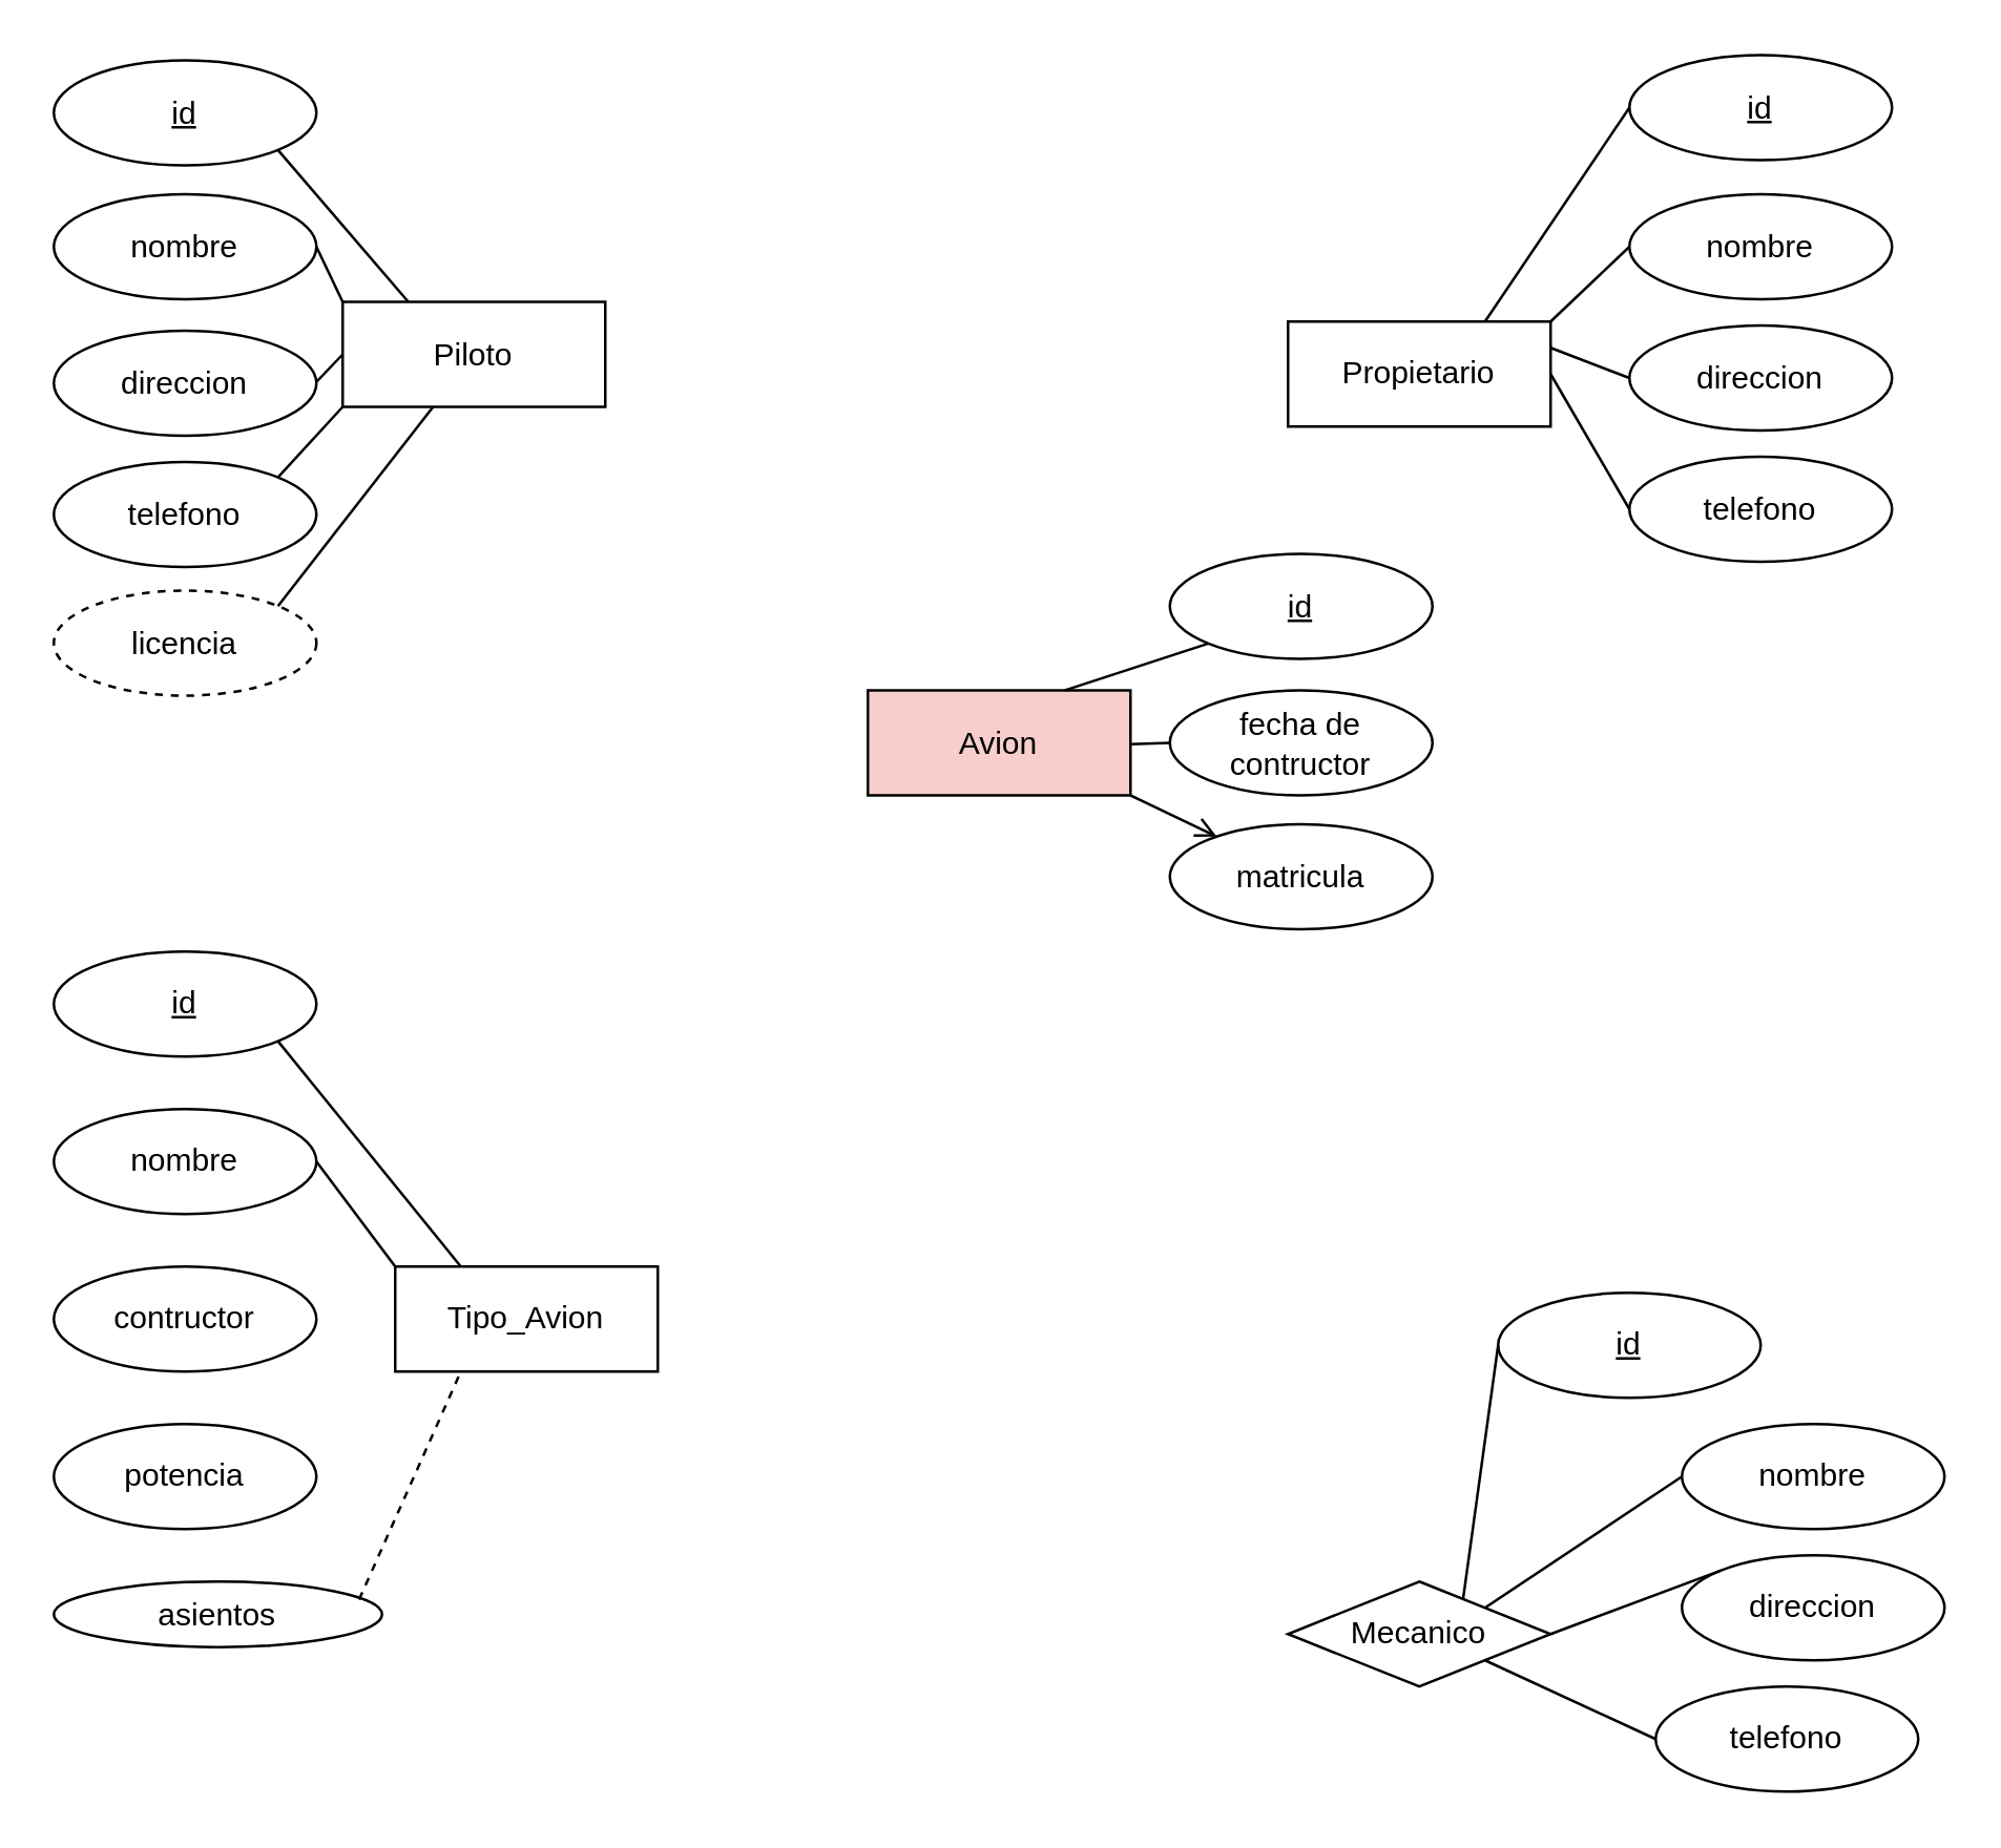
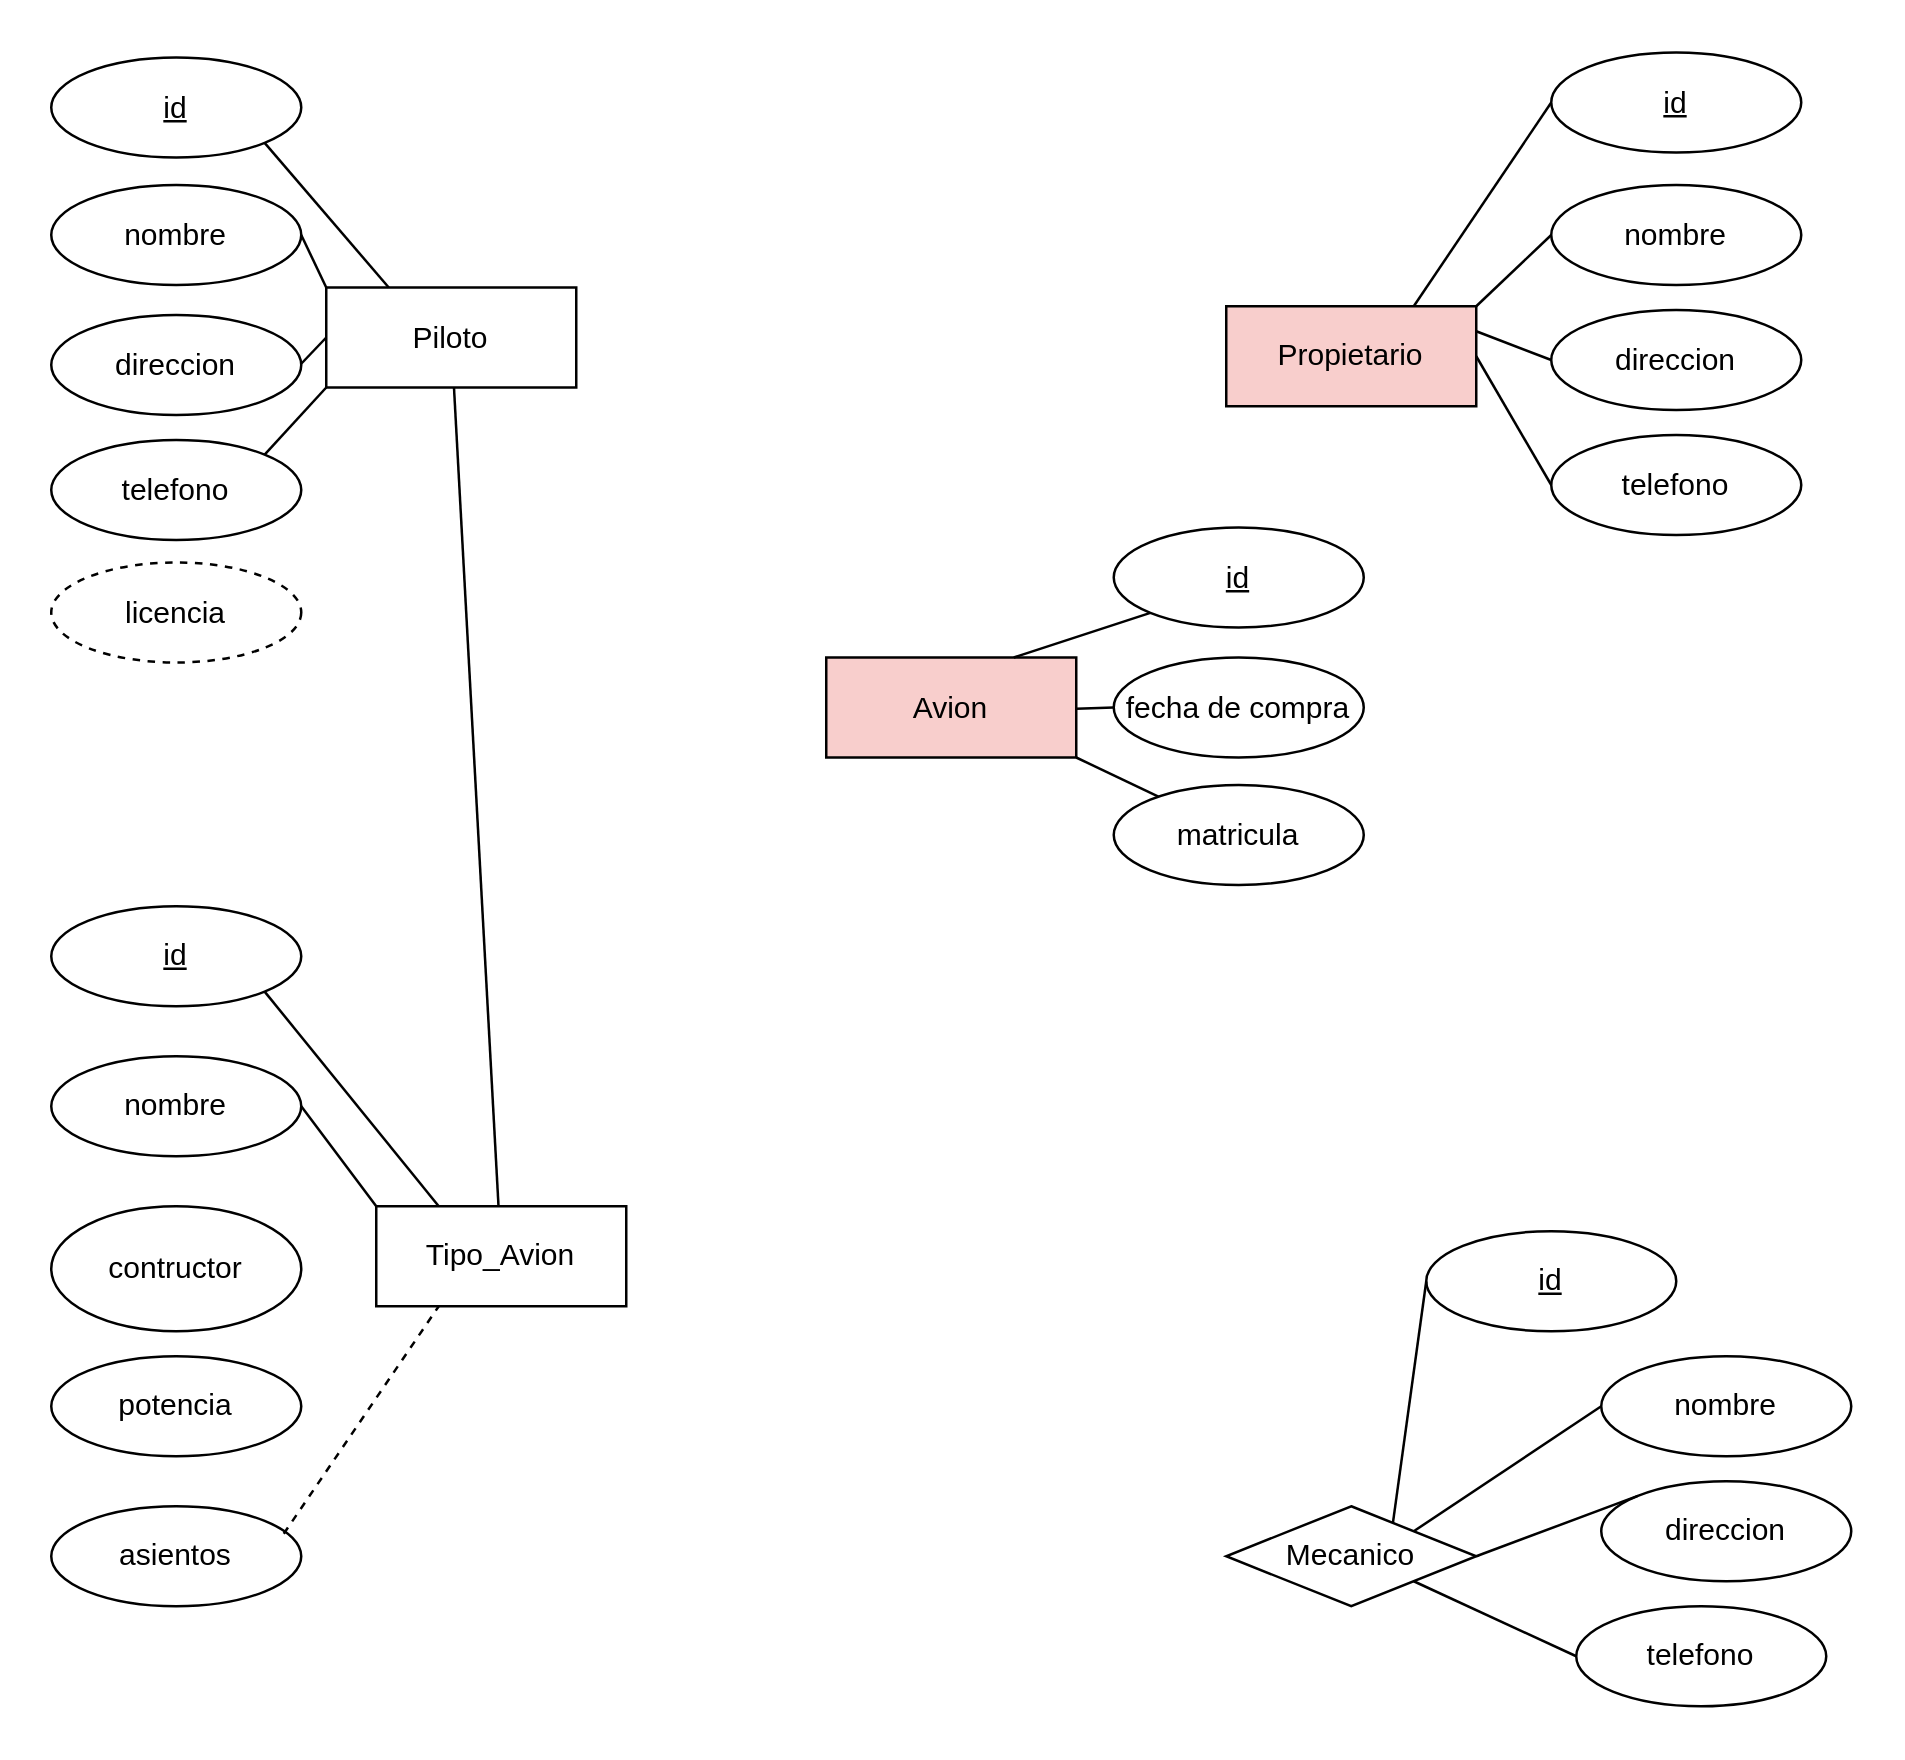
  <mxCell id="0" />
  <mxCell id="1" parent="0" />
  <mxCell id="2" value="Avion" style="whiteSpace=wrap;html=1;align=center;fillColor=#f8cecc;" parent="1" vertex="1"><mxGeometry x="330" y="262.5" width="100" height="40" as="geometry" /></mxCell>
  <mxCell id="3" value="matricula" style="ellipse;whiteSpace=wrap;html=1;align=center;" parent="1" vertex="1"><mxGeometry x="445" y="313.5" width="100" height="40" as="geometry" /></mxCell>
- <mxCell id="4" value="fecha de contructor" style="ellipse;whiteSpace=wrap;html=1;align=center;" parent="1" vertex="1"><mxGeometry x="445" y="262.5" width="100" height="40" as="geometry" /></mxCell>
+ <mxCell id="4" value="fecha de compra" style="ellipse;whiteSpace=wrap;html=1;align=center;" parent="1" vertex="1"><mxGeometry x="445" y="262.5" width="100" height="40" as="geometry" /></mxCell>
  <mxCell id="5" value="id" style="ellipse;whiteSpace=wrap;html=1;align=center;fontStyle=4;" parent="1" vertex="1"><mxGeometry x="445" y="210.5" width="100" height="40" as="geometry" /></mxCell>
- <mxCell id="6" value="Propietario" style="whiteSpace=wrap;html=1;align=center;" parent="1" vertex="1"><mxGeometry x="490" y="122" width="100" height="40" as="geometry" /></mxCell>
+ <mxCell id="6" value="Propietario" style="whiteSpace=wrap;html=1;align=center;fillColor=#f8cecc;" parent="1" vertex="1"><mxGeometry x="490" y="122" width="100" height="40" as="geometry" /></mxCell>
  <mxCell id="7" value="id" style="ellipse;whiteSpace=wrap;html=1;align=center;fontStyle=4;" parent="1" vertex="1"><mxGeometry x="620" y="20.5" width="100" height="40" as="geometry" /></mxCell>
  <mxCell id="8" value="nombre" style="ellipse;whiteSpace=wrap;html=1;align=center;" parent="1" vertex="1"><mxGeometry x="620" y="73.5" width="100" height="40" as="geometry" /></mxCell>
  <mxCell id="9" value="direccion" style="ellipse;whiteSpace=wrap;html=1;align=center;" parent="1" vertex="1"><mxGeometry x="620" y="123.5" width="100" height="40" as="geometry" /></mxCell>
  <mxCell id="10" value="telefono" style="ellipse;whiteSpace=wrap;html=1;align=center;" parent="1" vertex="1"><mxGeometry x="620" y="173.5" width="100" height="40" as="geometry" /></mxCell>
  <mxCell id="11" value="Tipo_Avion" style="whiteSpace=wrap;html=1;align=center;" parent="1" vertex="1"><mxGeometry x="150" y="482" width="100" height="40" as="geometry" /></mxCell>
  <mxCell id="12" value="id" style="ellipse;whiteSpace=wrap;html=1;align=center;fontStyle=4;" parent="1" vertex="1"><mxGeometry x="20" y="362" width="100" height="40" as="geometry" /></mxCell>
  <mxCell id="13" value="nombre" style="ellipse;whiteSpace=wrap;html=1;align=center;" parent="1" vertex="1"><mxGeometry x="20" y="422" width="100" height="40" as="geometry" /></mxCell>
- <mxCell id="14" value="contructor" style="ellipse;whiteSpace=wrap;html=1;align=center;" parent="1" vertex="1"><mxGeometry x="20" y="482" width="100" height="40" as="geometry" /></mxCell>
+ <mxCell id="14" value="contructor" style="ellipse;whiteSpace=wrap;html=1;align=center;" parent="1" vertex="1"><mxGeometry x="20" y="482" width="100" height="50" as="geometry" /></mxCell>
  <mxCell id="15" value="potencia" style="ellipse;whiteSpace=wrap;html=1;align=center;" parent="1" vertex="1"><mxGeometry x="20" y="542" width="100" height="40" as="geometry" /></mxCell>
- <mxCell id="16" value="asientos" style="ellipse;whiteSpace=wrap;html=1;align=center;" parent="1" vertex="1"><mxGeometry x="20" y="602" width="125" height="25" as="geometry" /></mxCell>
+ <mxCell id="16" value="asientos" style="ellipse;whiteSpace=wrap;html=1;align=center;" parent="1" vertex="1"><mxGeometry x="20" y="602" width="100" height="40" as="geometry" /></mxCell>
  <mxCell id="17" value="Piloto" style="whiteSpace=wrap;html=1;align=center;" parent="1" vertex="1"><mxGeometry x="130" y="114.5" width="100" height="40" as="geometry" /></mxCell>
  <mxCell id="18" value="id" style="ellipse;whiteSpace=wrap;html=1;align=center;fontStyle=4;" parent="1" vertex="1"><mxGeometry x="20" y="22.5" width="100" height="40" as="geometry" /></mxCell>
  <mxCell id="19" value="nombre" style="ellipse;whiteSpace=wrap;html=1;align=center;" parent="1" vertex="1"><mxGeometry x="20" y="73.5" width="100" height="40" as="geometry" /></mxCell>
  <mxCell id="20" value="direccion" style="ellipse;whiteSpace=wrap;html=1;align=center;" parent="1" vertex="1"><mxGeometry x="20" y="125.5" width="100" height="40" as="geometry" /></mxCell>
  <mxCell id="21" value="telefono" style="ellipse;whiteSpace=wrap;html=1;align=center;" parent="1" vertex="1"><mxGeometry x="20" y="175.5" width="100" height="40" as="geometry" /></mxCell>
  <mxCell id="22" value="licencia" style="ellipse;whiteSpace=wrap;html=1;align=center;dashed=1;" parent="1" vertex="1"><mxGeometry x="20" y="224.5" width="100" height="40" as="geometry" /></mxCell>
  <mxCell id="23" value="Mecanico" style="rhombus;whiteSpace=wrap;html=1;align=center;" parent="1" vertex="1"><mxGeometry x="490" y="602" width="100" height="40" as="geometry" /></mxCell>
  <mxCell id="24" value="id" style="ellipse;whiteSpace=wrap;html=1;align=center;fontStyle=4;" parent="1" vertex="1"><mxGeometry x="570" y="492" width="100" height="40" as="geometry" /></mxCell>
  <mxCell id="25" value="nombre" style="ellipse;whiteSpace=wrap;html=1;align=center;" parent="1" vertex="1"><mxGeometry x="640" y="542" width="100" height="40" as="geometry" /></mxCell>
  <mxCell id="26" value="direccion" style="ellipse;whiteSpace=wrap;html=1;align=center;" parent="1" vertex="1"><mxGeometry x="640" y="592" width="100" height="40" as="geometry" /></mxCell>
  <mxCell id="27" value="telefono" style="ellipse;whiteSpace=wrap;html=1;align=center;" parent="1" vertex="1"><mxGeometry x="630" y="642" width="100" height="40" as="geometry" /></mxCell>
  <mxCell id="28" value="" style="endArrow=none;html=1;rounded=0;exitX=0.75;exitY=0;exitDx=0;exitDy=0;entryX=0;entryY=1;entryDx=0;entryDy=0;" parent="1" source="2" target="5" edge="1"><mxGeometry relative="1" as="geometry"><mxPoint x="575" y="262.5" as="sourcePoint" /><mxPoint x="470" y="252" as="targetPoint" /></mxGeometry></mxCell>
  <mxCell id="29" value="" style="endArrow=none;html=1;rounded=0;entryX=0;entryY=0.5;entryDx=0;entryDy=0;" parent="1" target="4" edge="1"><mxGeometry relative="1" as="geometry"><mxPoint x="430" y="283" as="sourcePoint" /><mxPoint x="450" y="283" as="targetPoint" /></mxGeometry></mxCell>
- <mxCell id="30" value="" style="endArrow=open;html=1;rounded=0;exitX=1;exitY=1;exitDx=0;exitDy=0;" parent="1" source="2" target="3" edge="1"><mxGeometry relative="1" as="geometry"><mxPoint x="585" y="292.5" as="sourcePoint" /><mxPoint x="555" y="292.5" as="targetPoint" /></mxGeometry></mxCell>
+ <mxCell id="30" value="" style="endArrow=none;html=1;rounded=0;exitX=1;exitY=1;exitDx=0;exitDy=0;" parent="1" source="2" target="3" edge="1"><mxGeometry relative="1" as="geometry"><mxPoint x="585" y="292.5" as="sourcePoint" /><mxPoint x="555" y="292.5" as="targetPoint" /></mxGeometry></mxCell>
  <mxCell id="31" value="" style="endArrow=none;html=1;rounded=0;entryX=0;entryY=0.5;entryDx=0;entryDy=0;exitX=0.75;exitY=0;exitDx=0;exitDy=0;" parent="1" source="6" target="7" edge="1"><mxGeometry relative="1" as="geometry"><mxPoint x="130" y="132" as="sourcePoint" /><mxPoint x="100" y="100" as="targetPoint" /></mxGeometry></mxCell>
  <mxCell id="32" value="" style="endArrow=none;html=1;rounded=0;entryX=0;entryY=0.5;entryDx=0;entryDy=0;exitX=1;exitY=0;exitDx=0;exitDy=0;" parent="1" source="6" target="8" edge="1"><mxGeometry relative="1" as="geometry"><mxPoint x="575" y="132" as="sourcePoint" /><mxPoint x="630" y="50.5" as="targetPoint" /></mxGeometry></mxCell>
  <mxCell id="33" value="" style="endArrow=none;html=1;rounded=0;entryX=0;entryY=0.5;entryDx=0;entryDy=0;exitX=1;exitY=0.25;exitDx=0;exitDy=0;" parent="1" source="6" target="9" edge="1"><mxGeometry relative="1" as="geometry"><mxPoint x="600" y="132" as="sourcePoint" /><mxPoint x="630" y="103.5" as="targetPoint" /></mxGeometry></mxCell>
  <mxCell id="34" value="" style="endArrow=none;html=1;rounded=0;entryX=0;entryY=0.5;entryDx=0;entryDy=0;exitX=1;exitY=0.5;exitDx=0;exitDy=0;" parent="1" source="6" target="10" edge="1"><mxGeometry relative="1" as="geometry"><mxPoint x="600" y="142" as="sourcePoint" /><mxPoint x="630" y="153.5" as="targetPoint" /></mxGeometry></mxCell>
  <mxCell id="35" value="" style="endArrow=none;html=1;rounded=0;entryX=1;entryY=1;entryDx=0;entryDy=0;exitX=0.25;exitY=0;exitDx=0;exitDy=0;" parent="1" source="17" target="18" edge="1"><mxGeometry relative="1" as="geometry"><mxPoint x="95" y="-96.5" as="sourcePoint" /><mxPoint x="150" y="-178" as="targetPoint" /></mxGeometry></mxCell>
  <mxCell id="36" value="" style="endArrow=none;html=1;rounded=0;entryX=1;entryY=0.5;entryDx=0;entryDy=0;exitX=0;exitY=0;exitDx=0;exitDy=0;" parent="1" source="17" target="19" edge="1"><mxGeometry relative="1" as="geometry"><mxPoint x="110" y="173.5" as="sourcePoint" /><mxPoint x="150" y="102.5" as="targetPoint" /></mxGeometry></mxCell>
  <mxCell id="37" value="" style="endArrow=none;html=1;rounded=0;exitX=0;exitY=0.5;exitDx=0;exitDy=0;" parent="1" source="17" edge="1"><mxGeometry relative="1" as="geometry"><mxPoint x="170" y="142" as="sourcePoint" /><mxPoint x="120" y="145" as="targetPoint" /></mxGeometry></mxCell>
  <mxCell id="38" value="" style="endArrow=none;html=1;rounded=0;entryX=1;entryY=0;entryDx=0;entryDy=0;exitX=0;exitY=1;exitDx=0;exitDy=0;" parent="1" source="17" target="21" edge="1"><mxGeometry relative="1" as="geometry"><mxPoint x="120" y="203.5" as="sourcePoint" /><mxPoint x="150" y="205.5" as="targetPoint" /></mxGeometry></mxCell>
- <mxCell id="39" value="" style="endArrow=none;html=1;rounded=0;entryX=1;entryY=0;entryDx=0;entryDy=0;" parent="1" source="17" target="22" edge="1"><mxGeometry relative="1" as="geometry"><mxPoint x="120" y="213.5" as="sourcePoint" /><mxPoint x="150" y="255.5" as="targetPoint" /></mxGeometry></mxCell>
+ <mxCell id="39" value="" style="endArrow=none;html=1;rounded=0;" parent="1" source="17" target="11" edge="1"><mxGeometry relative="1" as="geometry"><mxPoint x="120" y="213.5" as="sourcePoint" /><mxPoint x="150" y="255.5" as="targetPoint" /></mxGeometry></mxCell>
  <mxCell id="40" value="" style="endArrow=none;html=1;rounded=0;entryX=0;entryY=0.5;entryDx=0;entryDy=0;exitX=0.75;exitY=0;exitDx=0;exitDy=0;" parent="1" source="23" target="24" edge="1"><mxGeometry relative="1" as="geometry"><mxPoint x="770" y="412" as="sourcePoint" /><mxPoint x="825" y="331" as="targetPoint" /></mxGeometry></mxCell>
  <mxCell id="41" value="" style="endArrow=none;html=1;rounded=0;entryX=0;entryY=0.5;entryDx=0;entryDy=0;exitX=1;exitY=0;exitDx=0;exitDy=0;" parent="1" source="23" target="25" edge="1"><mxGeometry relative="1" as="geometry"><mxPoint x="575" y="612" as="sourcePoint" /><mxPoint x="625" y="555.5" as="targetPoint" /></mxGeometry></mxCell>
  <mxCell id="42" value="" style="endArrow=none;html=1;rounded=0;entryX=0;entryY=0;entryDx=0;entryDy=0;exitX=1;exitY=0.5;exitDx=0;exitDy=0;" parent="1" source="23" target="26" edge="1"><mxGeometry relative="1" as="geometry"><mxPoint x="600" y="612" as="sourcePoint" /><mxPoint x="625" y="606.5" as="targetPoint" /></mxGeometry></mxCell>
  <mxCell id="43" value="" style="endArrow=none;html=1;rounded=0;entryX=0;entryY=0.5;entryDx=0;entryDy=0;exitX=1;exitY=1;exitDx=0;exitDy=0;" parent="1" source="23" target="27" edge="1"><mxGeometry relative="1" as="geometry"><mxPoint x="600" y="632" as="sourcePoint" /><mxPoint x="639.645" y="644.358" as="targetPoint" /></mxGeometry></mxCell>
  <mxCell id="44" value="" style="endArrow=none;html=1;rounded=0;entryX=0.25;entryY=0;entryDx=0;entryDy=0;exitX=1;exitY=1;exitDx=0;exitDy=0;" parent="1" source="12" target="11" edge="1"><mxGeometry relative="1" as="geometry"><mxPoint x="160" y="252" as="sourcePoint" /><mxPoint x="130" y="283" as="targetPoint" /></mxGeometry></mxCell>
  <mxCell id="45" value="" style="endArrow=none;html=1;rounded=0;entryX=0;entryY=0;entryDx=0;entryDy=0;exitX=1;exitY=0.5;exitDx=0;exitDy=0;" parent="1" source="13" target="11" edge="1"><mxGeometry relative="1" as="geometry"><mxPoint x="115.355" y="377.858" as="sourcePoint" /><mxPoint x="185" y="492" as="targetPoint" /></mxGeometry></mxCell>
  <mxCell id="46" value="" style="endArrow=none;html=1;rounded=0;entryX=0.25;entryY=1;entryDx=0;entryDy=0;exitX=0.93;exitY=0.275;exitDx=0;exitDy=0;exitPerimeter=0;dashed=1;" parent="1" source="16" target="11" edge="1"><mxGeometry relative="1" as="geometry"><mxPoint x="120" y="622" as="sourcePoint" /><mxPoint x="170" y="542" as="targetPoint" /></mxGeometry></mxCell>
